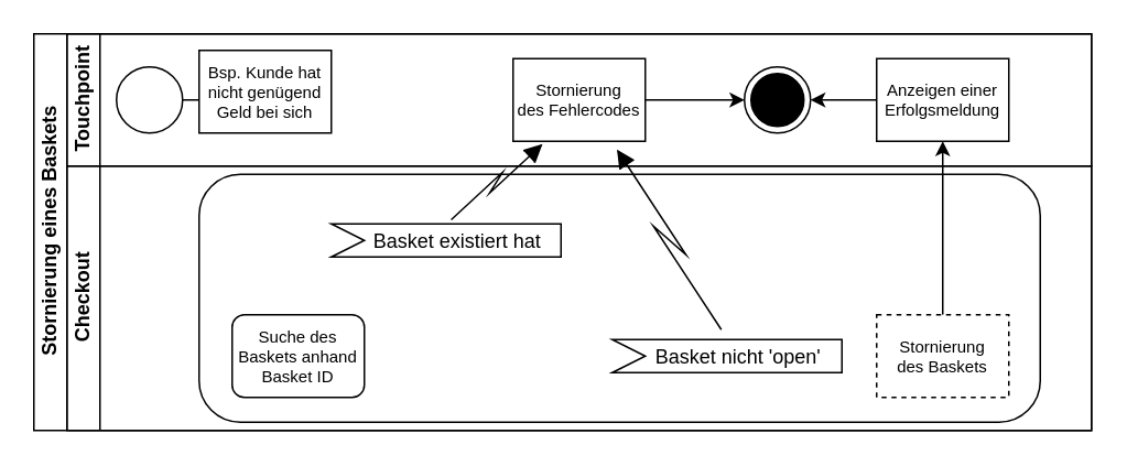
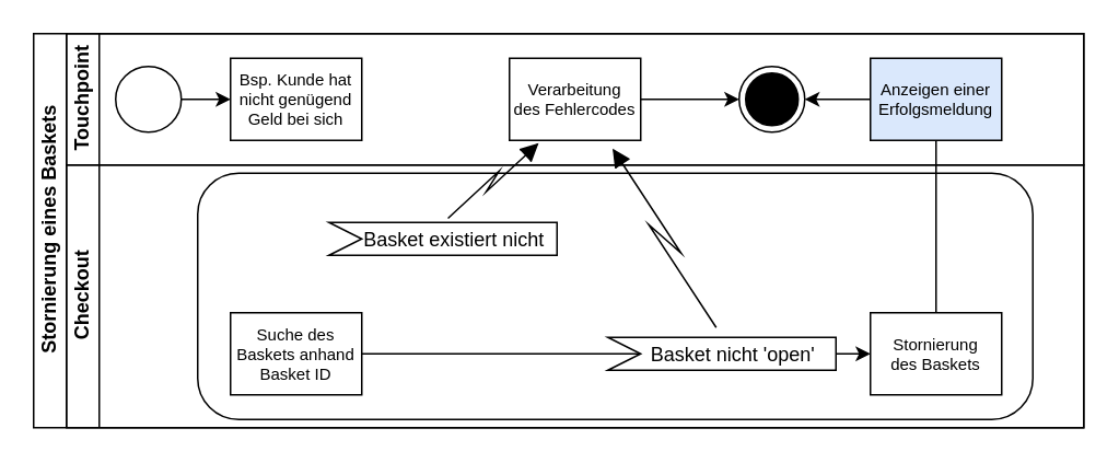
  <mxCell id="0" />
  <mxCell id="1" parent="0" />
  <mxCell id="2" value="Stornierung eines Baskets" style="swimlane;html=1;childLayout=stackLayout;resizeParent=1;resizeParentMax=0;horizontal=0;startSize=20;horizontalStack=0;fontColor=#000000;strokeColor=#000000;fillColor=none;" parent="1" vertex="1"><mxGeometry x="20" y="20" width="640" height="240" as="geometry" /></mxCell>
  <mxCell id="3" value="Touchpoint" style="swimlane;html=1;startSize=20;horizontal=0;fontColor=#000000;strokeColor=#000000;fillColor=none;" parent="2" vertex="1"><mxGeometry x="20" width="620" height="80" as="geometry" /></mxCell>
  <mxCell id="4" value="" style="edgeStyle=orthogonalEdgeStyle;rounded=0;orthogonalLoop=1;jettySize=auto;html=1;fontColor=#000000;strokeColor=#000000;" parent="3" source="5" target="6" edge="1"><mxGeometry relative="1" as="geometry" /></mxCell>
  <mxCell id="5" value="" style="ellipse;whiteSpace=wrap;html=1;fontColor=#000000;strokeColor=#000000;fillColor=#FFFFFF;" parent="3" vertex="1"><mxGeometry x="30" y="20" width="40" height="40" as="geometry" /></mxCell>
- <mxCell id="6" value="Bsp. Kunde hat&#10;nicht genügend&#10;Geld bei sich" style="rounded=0;fontFamily=Helvetica;fontSize=10;fontColor=#000000;align=center;strokeColor=#000000;fillColor=#FFFFFF;" parent="3" vertex="1"><mxGeometry x="80" y="10" width="80" height="50" as="geometry" /></mxCell>
+ <mxCell id="6" value="Bsp. Kunde hat&#10;nicht genügend&#10;Geld bei sich" style="rounded=0;fontFamily=Helvetica;fontSize=10;fontColor=#000000;align=center;strokeColor=#000000;fillColor=#FFFFFF;" parent="3" vertex="1"><mxGeometry x="100" y="15" width="80" height="50" as="geometry" /></mxCell>
  <mxCell id="7" style="edgeStyle=orthogonalEdgeStyle;rounded=0;orthogonalLoop=1;jettySize=auto;html=1;fontSize=10;fontColor=#000000;strokeColor=#000000;" parent="3" source="8" target="9" edge="1"><mxGeometry relative="1" as="geometry" /></mxCell>
- <mxCell id="8" value="Stornierung&#10;des Fehlercodes" style="rounded=0;fontFamily=Helvetica;fontSize=10;fontColor=#000000;align=center;strokeColor=#000000;fillColor=#FFFFFF;" parent="3" vertex="1"><mxGeometry x="270" y="15" width="80" height="50" as="geometry" /></mxCell>
+ <mxCell id="8" value="Verarbeitung&#10;des Fehlercodes" style="rounded=0;fontFamily=Helvetica;fontSize=10;fontColor=#000000;align=center;strokeColor=#000000;fillColor=#FFFFFF;" parent="3" vertex="1"><mxGeometry x="270" y="15" width="80" height="50" as="geometry" /></mxCell>
  <mxCell id="9" value="" style="ellipse;html=1;shape=endState;fillColor=#000000;strokeColor=#000000;fontSize=10;fontColor=#000000;" parent="3" vertex="1"><mxGeometry x="410" y="20" width="40" height="40" as="geometry" /></mxCell>
  <mxCell id="10" style="edgeStyle=orthogonalEdgeStyle;rounded=0;orthogonalLoop=1;jettySize=auto;html=1;exitX=0;exitY=0.5;exitDx=0;exitDy=0;entryX=1;entryY=0.5;entryDx=0;entryDy=0;fontSize=11;fontColor=#000000;strokeColor=#000000;" parent="3" source="11" target="9" edge="1"><mxGeometry relative="1" as="geometry" /></mxCell>
- <mxCell id="11" value="Anzeigen einer&#10;Erfolgsmeldung" style="rounded=0;fontFamily=Helvetica;fontSize=10;fontColor=#000000;align=center;strokeColor=#000000;fillColor=#FFFFFF;" parent="3" vertex="1"><mxGeometry x="490" y="15" width="80" height="50" as="geometry" /></mxCell>
- <mxCell id="12" style="edgeStyle=orthogonalEdgeStyle;rounded=0;orthogonalLoop=1;jettySize=auto;html=1;fontSize=10;fontColor=#000000;strokeColor=#000000;" parent="2" source="17" target="11" edge="1"><mxGeometry relative="1" as="geometry" /></mxCell>
+ <mxCell id="11" value="Anzeigen einer&#10;Erfolgsmeldung" style="rounded=0;fontFamily=Helvetica;fontSize=10;fontColor=#000000;align=center;strokeColor=#000000;fillColor=#dae8fc;" parent="3" vertex="1"><mxGeometry x="490" y="15" width="80" height="50" as="geometry" /></mxCell>
+ <mxCell id="12" style="edgeStyle=orthogonalEdgeStyle;rounded=0;orthogonalLoop=1;jettySize=auto;html=1;fontSize=10;fontColor=#000000;strokeColor=#000000;endArrow=none;" parent="2" source="17" target="11" edge="1"><mxGeometry relative="1" as="geometry" /></mxCell>
  <mxCell id="13" value="Checkout" style="swimlane;html=1;startSize=20;horizontal=0;fontColor=#000000;strokeColor=#000000;fillColor=none;" parent="2" vertex="1"><mxGeometry x="20" y="80" width="620" height="160" as="geometry" /></mxCell>
  <mxCell id="14" value="" style="html=1;align=right;verticalAlign=top;rounded=1;absoluteArcSize=1;arcSize=50;dashed=0;spacingTop=10;spacingRight=30;sketch=0;fillStyle=auto;fillColor=none;" vertex="1" parent="13"><mxGeometry x="80" y="5" width="509" height="150" as="geometry" /></mxCell>
- <mxCell id="16" value="Suche des&#10;Baskets anhand&#10;Basket ID" style="fontFamily=Helvetica;fontSize=10;fontColor=#000000;align=center;strokeColor=#000000;fillColor=#FFFFFF;rounded=1;" parent="13" vertex="1"><mxGeometry x="100" y="90" width="80" height="50" as="geometry" /></mxCell>
- <mxCell id="17" value="Stornierung&#10;des Baskets" style="rounded=0;fontFamily=Helvetica;fontSize=10;fontColor=#000000;align=center;strokeColor=#000000;fillColor=#FFFFFF;dashed=1;" parent="13" vertex="1"><mxGeometry x="490" y="90" width="80" height="50" as="geometry" /></mxCell>
- <mxCell id="18" value="Basket existiert hat" style="shape=mxgraph.infographic.ribbonSimple;notch1=20;notch2=0;align=center;verticalAlign=middle;fontSize=12;fontStyle=0;fillColor=default;flipH=0;spacingRight=0;spacingLeft=14;rounded=1;sketch=0;fillStyle=auto;strokeColor=#000000;fontColor=#000000;" vertex="1" parent="13"><mxGeometry x="160" y="35" width="139" height="20" as="geometry" /></mxCell>
+ <mxCell id="15" value="" style="edgeStyle=orthogonalEdgeStyle;rounded=0;orthogonalLoop=1;jettySize=auto;html=1;endArrow=classic;endFill=1;fontColor=#000000;strokeColor=#000000;" parent="13" source="16" target="17" edge="1"><mxGeometry relative="1" as="geometry"><mxPoint x="220" y="125" as="targetPoint" /></mxGeometry></mxCell>
+ <mxCell id="16" value="Suche des&#10;Baskets anhand&#10;Basket ID" style="rounded=0;fontFamily=Helvetica;fontSize=10;fontColor=#000000;align=center;strokeColor=#000000;fillColor=#FFFFFF;" parent="13" vertex="1"><mxGeometry x="100" y="90" width="80" height="50" as="geometry" /></mxCell>
+ <mxCell id="17" value="Stornierung&#10;des Baskets" style="rounded=0;fontFamily=Helvetica;fontSize=10;fontColor=#000000;align=center;strokeColor=#000000;fillColor=#FFFFFF;" parent="13" vertex="1"><mxGeometry x="490" y="90" width="80" height="50" as="geometry" /></mxCell>
+ <mxCell id="18" value="Basket existiert nicht" style="shape=mxgraph.infographic.ribbonSimple;notch1=20;notch2=0;align=center;verticalAlign=middle;fontSize=12;fontStyle=0;fillColor=default;flipH=0;spacingRight=0;spacingLeft=14;rounded=1;sketch=0;fillStyle=auto;strokeColor=#000000;fontColor=#000000;" vertex="1" parent="13"><mxGeometry x="160" y="35" width="139" height="20" as="geometry" /></mxCell>
  <mxCell id="19" value="Basket nicht 'open'" style="shape=mxgraph.infographic.ribbonSimple;notch1=20;notch2=0;align=center;verticalAlign=middle;fontSize=12;fontStyle=0;fillColor=default;flipH=0;spacingRight=0;spacingLeft=14;rounded=1;sketch=0;fillStyle=auto;strokeColor=#000000;fontColor=#000000;" vertex="1" parent="13"><mxGeometry x="330" y="105" width="139" height="20" as="geometry" /></mxCell>
  <mxCell id="20" value="" style="shape=mxgraph.lean_mapping.electronic_info_flow_edge;html=1;rounded=0;fontSize=12;fontColor=#000000;endArrow=classic;endFill=1;strokeColor=#000000;entryX=0.25;entryY=1;entryDx=0;entryDy=0;exitX=0;exitY=0;exitDx=69.5;exitDy=0;exitPerimeter=0;" edge="1" parent="2" source="18" target="8"><mxGeometry width="160" relative="1" as="geometry"><mxPoint x="111" y="5" as="sourcePoint" /><mxPoint x="250" y="50" as="targetPoint" /><Array as="points"><mxPoint x="250" y="95" /></Array></mxGeometry></mxCell>
  <mxCell id="21" value="" style="shape=mxgraph.lean_mapping.electronic_info_flow_edge;html=1;rounded=0;fontSize=12;fontColor=#000000;endArrow=classic;endFill=1;strokeColor=#000000;entryX=0.75;entryY=1;entryDx=0;entryDy=0;exitX=0;exitY=0;exitDx=69.5;exitDy=0;exitPerimeter=0;" edge="1" parent="2" source="19" target="8"><mxGeometry width="160" relative="1" as="geometry"><mxPoint x="161" y="-335" as="sourcePoint" /><mxPoint x="460" y="65" as="targetPoint" /><Array as="points"><mxPoint x="420" y="95" /></Array></mxGeometry></mxCell>
